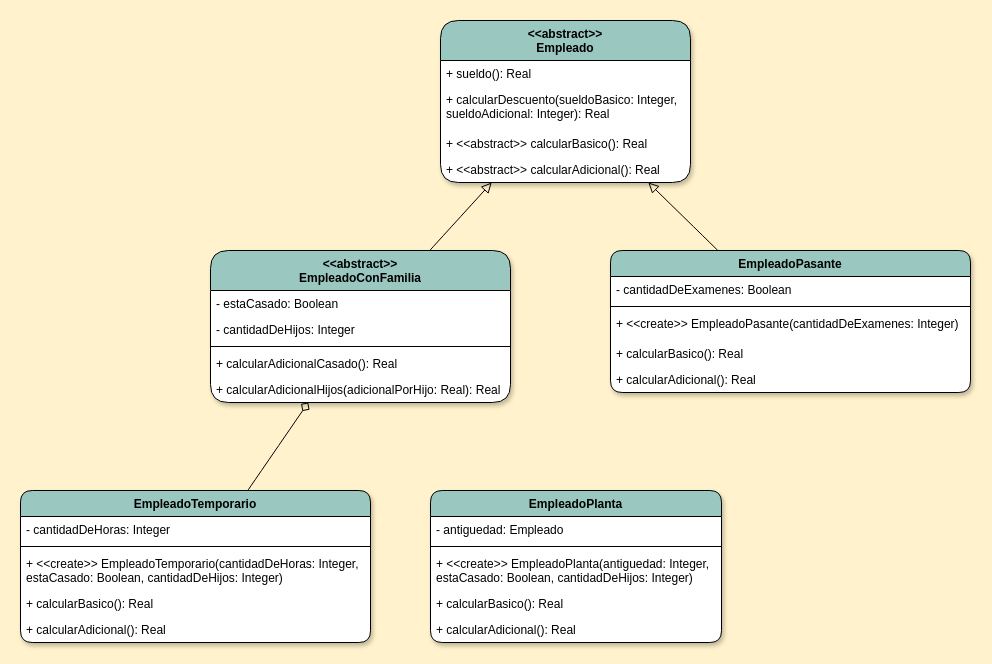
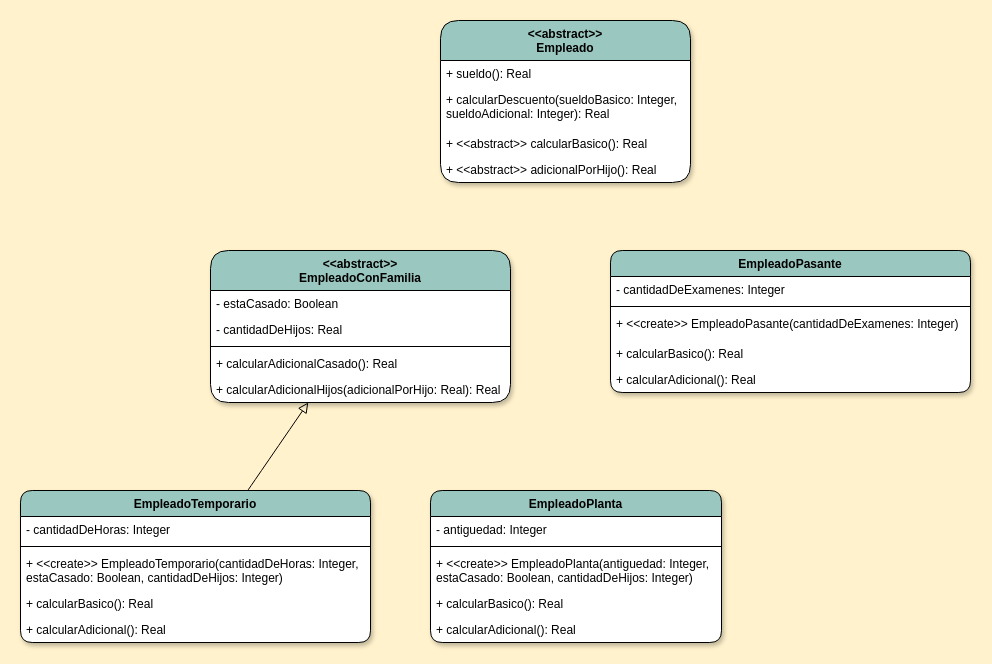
  <mxCell id="0" />
  <mxCell id="1" parent="0" />
  <mxCell id="2" value="&amp;lt;&amp;lt;abstract&amp;gt;&amp;gt;&lt;div&gt;Empleado&lt;/div&gt;" style="swimlane;fontStyle=1;align=center;verticalAlign=top;childLayout=stackLayout;horizontal=1;startSize=40;horizontalStack=0;resizeParent=1;resizeParentMax=0;resizeLast=0;collapsible=1;marginBottom=0;whiteSpace=wrap;html=1;rounded=1;shadow=1;fillColor=#9AC7BF;gradientColor=none;swimlaneFillColor=default;" parent="1" vertex="1"><mxGeometry x="440" y="20" width="250" height="162" as="geometry" /></mxCell>
  <mxCell id="3" value="+ sueldo(): Real" style="text;strokeColor=none;fillColor=none;align=left;verticalAlign=top;spacingLeft=4;spacingRight=4;overflow=hidden;rotatable=0;points=[[0,0.5],[1,0.5]];portConstraint=eastwest;whiteSpace=wrap;html=1;" parent="2" vertex="1"><mxGeometry y="40" width="250" height="26" as="geometry" /></mxCell>
  <mxCell id="4" value="+ calcularDescuento(sueldoBasico: Integer, sueldoAdicional: Integer): Real" style="text;strokeColor=none;fillColor=none;align=left;verticalAlign=top;spacingLeft=4;spacingRight=4;overflow=hidden;rotatable=0;points=[[0,0.5],[1,0.5]];portConstraint=eastwest;whiteSpace=wrap;html=1;" parent="2" vertex="1"><mxGeometry y="66" width="250" height="44" as="geometry" /></mxCell>
  <mxCell id="5" value="+ &amp;lt;&amp;lt;abstract&amp;gt;&amp;gt; calcularBasico(): Real" style="text;strokeColor=none;fillColor=none;align=left;verticalAlign=top;spacingLeft=4;spacingRight=4;overflow=hidden;rotatable=0;points=[[0,0.5],[1,0.5]];portConstraint=eastwest;whiteSpace=wrap;html=1;" parent="2" vertex="1"><mxGeometry y="110" width="250" height="26" as="geometry" /></mxCell>
- <mxCell id="6" value="+ &amp;lt;&amp;lt;abstract&amp;gt;&amp;gt; calcularAdicional(): Real" style="text;strokeColor=none;fillColor=none;align=left;verticalAlign=top;spacingLeft=4;spacingRight=4;overflow=hidden;rotatable=0;points=[[0,0.5],[1,0.5]];portConstraint=eastwest;whiteSpace=wrap;html=1;" parent="2" vertex="1"><mxGeometry y="136" width="250" height="26" as="geometry" /></mxCell>
- <mxCell id="7" style="edgeStyle=none;curved=1;rounded=0;orthogonalLoop=1;jettySize=auto;html=1;fontSize=12;startSize=8;endSize=8;endArrow=diamond;endFill=0;strokeColor=#000000;" parent="1" source="8" target="28" edge="1"><mxGeometry relative="1" as="geometry" /></mxCell>
+ <mxCell id="6" value="+ &amp;lt;&amp;lt;abstract&amp;gt;&amp;gt; adicionalPorHijo(): Real" style="text;strokeColor=none;fillColor=none;align=left;verticalAlign=top;spacingLeft=4;spacingRight=4;overflow=hidden;rotatable=0;points=[[0,0.5],[1,0.5]];portConstraint=eastwest;whiteSpace=wrap;html=1;" parent="2" vertex="1"><mxGeometry y="136" width="250" height="26" as="geometry" /></mxCell>
+ <mxCell id="7" style="edgeStyle=none;curved=1;rounded=0;orthogonalLoop=1;jettySize=auto;html=1;fontSize=12;startSize=8;endSize=8;endArrow=block;endFill=0;strokeColor=#000000;" parent="1" source="8" target="28" edge="1"><mxGeometry relative="1" as="geometry" /></mxCell>
  <mxCell id="8" value="EmpleadoTemporario" style="swimlane;fontStyle=1;align=center;verticalAlign=top;childLayout=stackLayout;horizontal=1;startSize=26;horizontalStack=0;resizeParent=1;resizeParentMax=0;resizeLast=0;collapsible=1;marginBottom=0;whiteSpace=wrap;html=1;rounded=1;shadow=1;fillColor=#9AC7BF;gradientColor=none;swimlaneFillColor=default;" parent="1" vertex="1"><mxGeometry x="20" y="490" width="350" height="152" as="geometry" /></mxCell>
  <mxCell id="9" value="- cantidadDeHoras: Integer" style="text;strokeColor=none;fillColor=none;align=left;verticalAlign=top;spacingLeft=4;spacingRight=4;overflow=hidden;rotatable=0;points=[[0,0.5],[1,0.5]];portConstraint=eastwest;whiteSpace=wrap;html=1;" parent="8" vertex="1"><mxGeometry y="26" width="350" height="26" as="geometry" /></mxCell>
  <mxCell id="10" value="" style="line;strokeWidth=1;fillColor=none;align=left;verticalAlign=middle;spacingTop=-1;spacingLeft=3;spacingRight=3;rotatable=0;labelPosition=right;points=[];portConstraint=eastwest;strokeColor=inherit;" parent="8" vertex="1"><mxGeometry y="52" width="350" height="8" as="geometry" /></mxCell>
  <mxCell id="11" value="+ &amp;lt;&amp;lt;create&amp;gt;&amp;gt; EmpleadoTemporario(cantidadDeHoras: Integer, estaCasado: Boolean, cantidadDeHijos: Integer)" style="text;strokeColor=none;fillColor=none;align=left;verticalAlign=top;spacingLeft=4;spacingRight=4;overflow=hidden;rotatable=0;points=[[0,0.5],[1,0.5]];portConstraint=eastwest;whiteSpace=wrap;html=1;" parent="8" vertex="1"><mxGeometry y="60" width="350" height="40" as="geometry" /></mxCell>
  <mxCell id="12" value="+ calcularBasico(): Real" style="text;strokeColor=none;fillColor=none;align=left;verticalAlign=top;spacingLeft=4;spacingRight=4;overflow=hidden;rotatable=0;points=[[0,0.5],[1,0.5]];portConstraint=eastwest;whiteSpace=wrap;html=1;" parent="8" vertex="1"><mxGeometry y="100" width="350" height="26" as="geometry" /></mxCell>
  <mxCell id="13" value="+ calcularAdicional(): Real" style="text;strokeColor=none;fillColor=none;align=left;verticalAlign=top;spacingLeft=4;spacingRight=4;overflow=hidden;rotatable=0;points=[[0,0.5],[1,0.5]];portConstraint=eastwest;whiteSpace=wrap;html=1;" parent="8" vertex="1"><mxGeometry y="126" width="350" height="26" as="geometry" /></mxCell>
  <mxCell id="14" value="EmpleadoPlanta" style="swimlane;fontStyle=1;align=center;verticalAlign=top;childLayout=stackLayout;horizontal=1;startSize=26;horizontalStack=0;resizeParent=1;resizeParentMax=0;resizeLast=0;collapsible=1;marginBottom=0;whiteSpace=wrap;html=1;rounded=1;shadow=1;fillColor=#9AC7BF;gradientColor=none;swimlaneFillColor=default;" parent="1" vertex="1"><mxGeometry x="430" y="490" width="291" height="152" as="geometry" /></mxCell>
- <mxCell id="15" value="- antiguedad: Empleado" style="text;strokeColor=none;fillColor=none;align=left;verticalAlign=top;spacingLeft=4;spacingRight=4;overflow=hidden;rotatable=0;points=[[0,0.5],[1,0.5]];portConstraint=eastwest;whiteSpace=wrap;html=1;" parent="14" vertex="1"><mxGeometry y="26" width="291" height="26" as="geometry" /></mxCell>
+ <mxCell id="15" value="- antiguedad: Integer" style="text;strokeColor=none;fillColor=none;align=left;verticalAlign=top;spacingLeft=4;spacingRight=4;overflow=hidden;rotatable=0;points=[[0,0.5],[1,0.5]];portConstraint=eastwest;whiteSpace=wrap;html=1;" parent="14" vertex="1"><mxGeometry y="26" width="291" height="26" as="geometry" /></mxCell>
  <mxCell id="16" value="" style="line;strokeWidth=1;fillColor=none;align=left;verticalAlign=middle;spacingTop=-1;spacingLeft=3;spacingRight=3;rotatable=0;labelPosition=right;points=[];portConstraint=eastwest;strokeColor=inherit;" parent="14" vertex="1"><mxGeometry y="52" width="291" height="8" as="geometry" /></mxCell>
  <mxCell id="17" value="+ &amp;lt;&amp;lt;create&amp;gt;&amp;gt; EmpleadoPlanta(antiguedad: Integer, estaCasado: Boolean, cantidadDeHijos: Integer)" style="text;strokeColor=none;fillColor=none;align=left;verticalAlign=top;spacingLeft=4;spacingRight=4;overflow=hidden;rotatable=0;points=[[0,0.5],[1,0.5]];portConstraint=eastwest;whiteSpace=wrap;html=1;" parent="14" vertex="1"><mxGeometry y="60" width="291" height="40" as="geometry" /></mxCell>
  <mxCell id="18" value="+ calcularBasico(): Real" style="text;strokeColor=none;fillColor=none;align=left;verticalAlign=top;spacingLeft=4;spacingRight=4;overflow=hidden;rotatable=0;points=[[0,0.5],[1,0.5]];portConstraint=eastwest;whiteSpace=wrap;html=1;" parent="14" vertex="1"><mxGeometry y="100" width="291" height="26" as="geometry" /></mxCell>
  <mxCell id="19" value="+ calcularAdicional(): Real" style="text;strokeColor=none;fillColor=none;align=left;verticalAlign=top;spacingLeft=4;spacingRight=4;overflow=hidden;rotatable=0;points=[[0,0.5],[1,0.5]];portConstraint=eastwest;whiteSpace=wrap;html=1;" parent="14" vertex="1"><mxGeometry y="126" width="291" height="26" as="geometry" /></mxCell>
- <mxCell id="20" style="edgeStyle=none;curved=1;rounded=0;orthogonalLoop=1;jettySize=auto;html=1;fontSize=12;startSize=8;endSize=8;strokeColor=#000000;align=center;verticalAlign=middle;fontFamily=Helvetica;fontColor=default;labelBackgroundColor=default;endArrow=block;endFill=0;" parent="1" source="21" target="2" edge="1"><mxGeometry relative="1" as="geometry" /></mxCell>
  <mxCell id="21" value="EmpleadoPasante" style="swimlane;fontStyle=1;align=center;verticalAlign=top;childLayout=stackLayout;horizontal=1;startSize=26;horizontalStack=0;resizeParent=1;resizeParentMax=0;resizeLast=0;collapsible=1;marginBottom=0;whiteSpace=wrap;html=1;rounded=1;shadow=1;fillColor=#9AC7BF;gradientColor=none;swimlaneFillColor=default;" parent="1" vertex="1"><mxGeometry x="610" y="250" width="360" height="142" as="geometry" /></mxCell>
- <mxCell id="22" value="- cantidadDeExamenes: Boolean" style="text;strokeColor=none;fillColor=none;align=left;verticalAlign=top;spacingLeft=4;spacingRight=4;overflow=hidden;rotatable=0;points=[[0,0.5],[1,0.5]];portConstraint=eastwest;whiteSpace=wrap;html=1;" parent="21" vertex="1"><mxGeometry y="26" width="360" height="26" as="geometry" /></mxCell>
+ <mxCell id="22" value="- cantidadDeExamenes: Integer" style="text;strokeColor=none;fillColor=none;align=left;verticalAlign=top;spacingLeft=4;spacingRight=4;overflow=hidden;rotatable=0;points=[[0,0.5],[1,0.5]];portConstraint=eastwest;whiteSpace=wrap;html=1;" parent="21" vertex="1"><mxGeometry y="26" width="360" height="26" as="geometry" /></mxCell>
  <mxCell id="23" value="" style="line;strokeWidth=1;fillColor=none;align=left;verticalAlign=middle;spacingTop=-1;spacingLeft=3;spacingRight=3;rotatable=0;labelPosition=right;points=[];portConstraint=eastwest;strokeColor=inherit;" parent="21" vertex="1"><mxGeometry y="52" width="360" height="8" as="geometry" /></mxCell>
  <mxCell id="24" value="+ &amp;lt;&amp;lt;create&amp;gt;&amp;gt; EmpleadoPasante(cantidadDeExamenes: Integer)" style="text;strokeColor=none;fillColor=none;align=left;verticalAlign=top;spacingLeft=4;spacingRight=4;overflow=hidden;rotatable=0;points=[[0,0.5],[1,0.5]];portConstraint=eastwest;whiteSpace=wrap;html=1;" parent="21" vertex="1"><mxGeometry y="60" width="360" height="30" as="geometry" /></mxCell>
  <mxCell id="25" value="+ calcularBasico(): Real" style="text;strokeColor=none;fillColor=none;align=left;verticalAlign=top;spacingLeft=4;spacingRight=4;overflow=hidden;rotatable=0;points=[[0,0.5],[1,0.5]];portConstraint=eastwest;whiteSpace=wrap;html=1;" parent="21" vertex="1"><mxGeometry y="90" width="360" height="26" as="geometry" /></mxCell>
  <mxCell id="26" value="+ calcularAdicional(): Real" style="text;strokeColor=none;fillColor=none;align=left;verticalAlign=top;spacingLeft=4;spacingRight=4;overflow=hidden;rotatable=0;points=[[0,0.5],[1,0.5]];portConstraint=eastwest;whiteSpace=wrap;html=1;" parent="21" vertex="1"><mxGeometry y="116" width="360" height="26" as="geometry" /></mxCell>
- <mxCell id="27" style="edgeStyle=none;curved=1;rounded=0;orthogonalLoop=1;jettySize=auto;html=1;fontSize=12;startSize=8;endSize=8;strokeColor=#000000;align=center;verticalAlign=middle;fontFamily=Helvetica;fontColor=default;labelBackgroundColor=default;endArrow=block;endFill=0;" parent="1" source="28" target="2" edge="1"><mxGeometry relative="1" as="geometry" /></mxCell>
  <mxCell id="28" value="&amp;lt;&amp;lt;abstract&amp;gt;&amp;gt;&lt;div&gt;EmpleadoConFamilia&lt;/div&gt;" style="swimlane;fontStyle=1;align=center;verticalAlign=top;childLayout=stackLayout;horizontal=1;startSize=40;horizontalStack=0;resizeParent=1;resizeParentMax=0;resizeLast=0;collapsible=1;marginBottom=0;whiteSpace=wrap;html=1;rounded=1;shadow=1;fillColor=#9AC7BF;gradientColor=none;swimlaneFillColor=default;" parent="1" vertex="1"><mxGeometry x="210" y="250" width="300" height="152" as="geometry" /></mxCell>
  <mxCell id="29" value="- estaCasado: Boolean" style="text;strokeColor=none;fillColor=none;align=left;verticalAlign=top;spacingLeft=4;spacingRight=4;overflow=hidden;rotatable=0;points=[[0,0.5],[1,0.5]];portConstraint=eastwest;whiteSpace=wrap;html=1;" parent="28" vertex="1"><mxGeometry y="40" width="300" height="26" as="geometry" /></mxCell>
- <mxCell id="30" value="- cantidadDeHijos: Integer" style="text;strokeColor=none;fillColor=none;align=left;verticalAlign=top;spacingLeft=4;spacingRight=4;overflow=hidden;rotatable=0;points=[[0,0.5],[1,0.5]];portConstraint=eastwest;whiteSpace=wrap;html=1;" parent="28" vertex="1"><mxGeometry y="66" width="300" height="26" as="geometry" /></mxCell>
+ <mxCell id="30" value="- cantidadDeHijos: Real" style="text;strokeColor=none;fillColor=none;align=left;verticalAlign=top;spacingLeft=4;spacingRight=4;overflow=hidden;rotatable=0;points=[[0,0.5],[1,0.5]];portConstraint=eastwest;whiteSpace=wrap;html=1;" parent="28" vertex="1"><mxGeometry y="66" width="300" height="26" as="geometry" /></mxCell>
  <mxCell id="31" value="" style="line;strokeWidth=1;fillColor=none;align=left;verticalAlign=middle;spacingTop=-1;spacingLeft=3;spacingRight=3;rotatable=0;labelPosition=right;points=[];portConstraint=eastwest;strokeColor=inherit;" parent="28" vertex="1"><mxGeometry y="92" width="300" height="8" as="geometry" /></mxCell>
  <mxCell id="32" value="+ calcularAdicionalCasado(): Real" style="text;strokeColor=none;fillColor=none;align=left;verticalAlign=top;spacingLeft=4;spacingRight=4;overflow=hidden;rotatable=0;points=[[0,0.5],[1,0.5]];portConstraint=eastwest;whiteSpace=wrap;html=1;" parent="28" vertex="1"><mxGeometry y="100" width="300" height="26" as="geometry" /></mxCell>
  <mxCell id="33" value="+ calcularAdicionalHijos(adicionalPorHijo: Real): Real" style="text;strokeColor=none;fillColor=none;align=left;verticalAlign=top;spacingLeft=4;spacingRight=4;overflow=hidden;rotatable=0;points=[[0,0.5],[1,0.5]];portConstraint=eastwest;whiteSpace=wrap;html=1;" parent="28" vertex="1"><mxGeometry y="126" width="300" height="26" as="geometry" /></mxCell>
